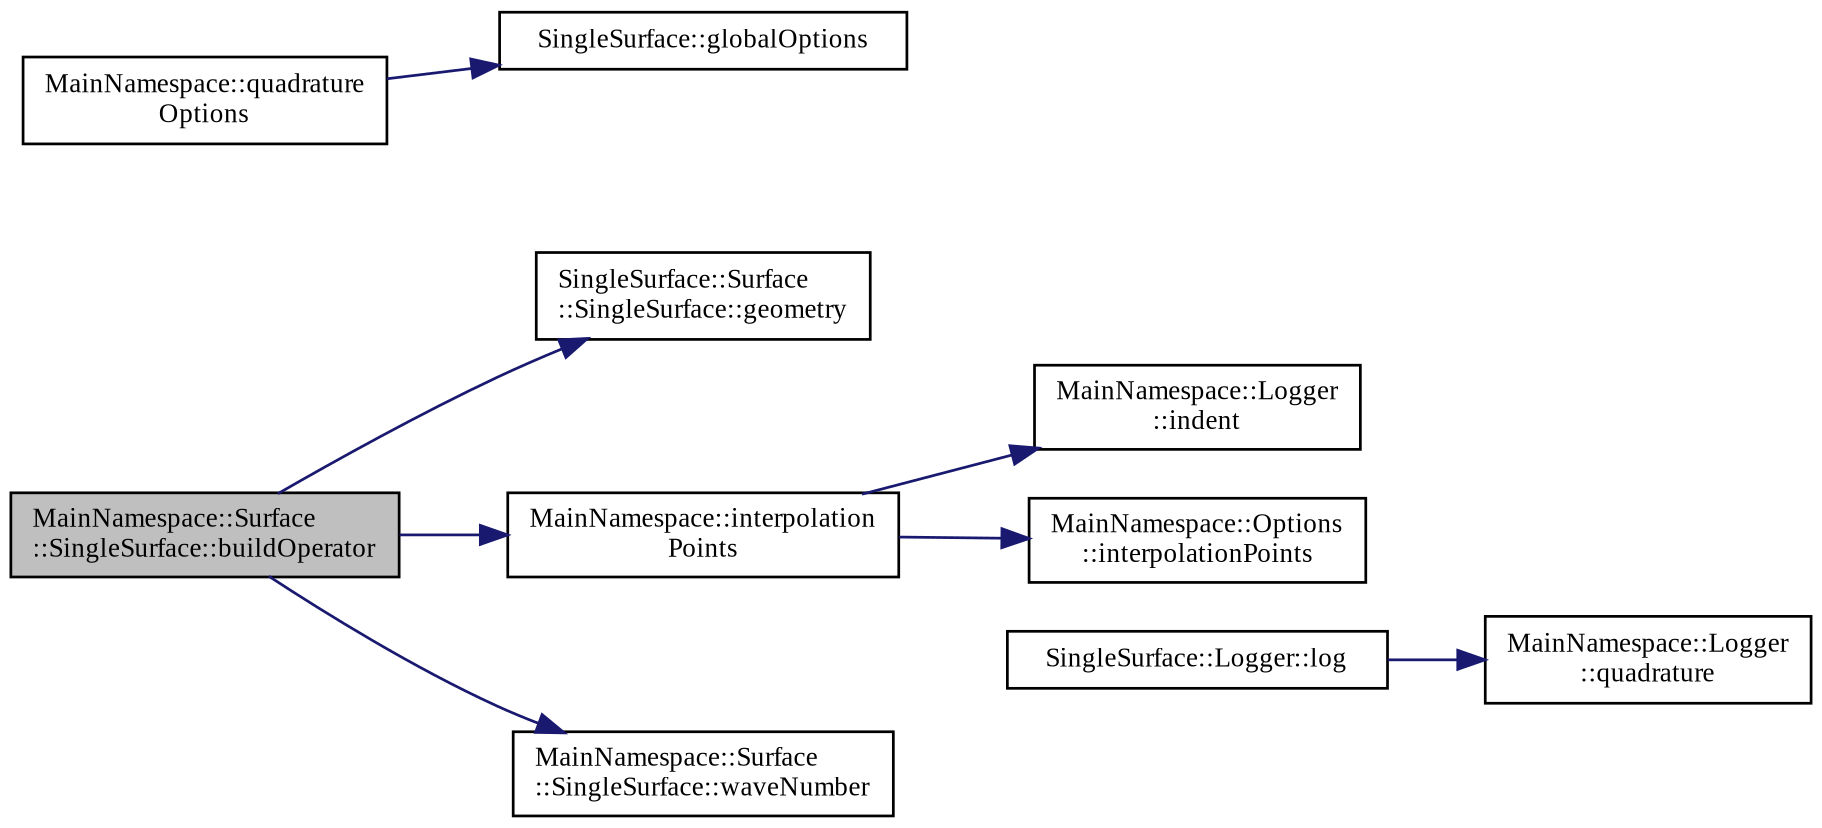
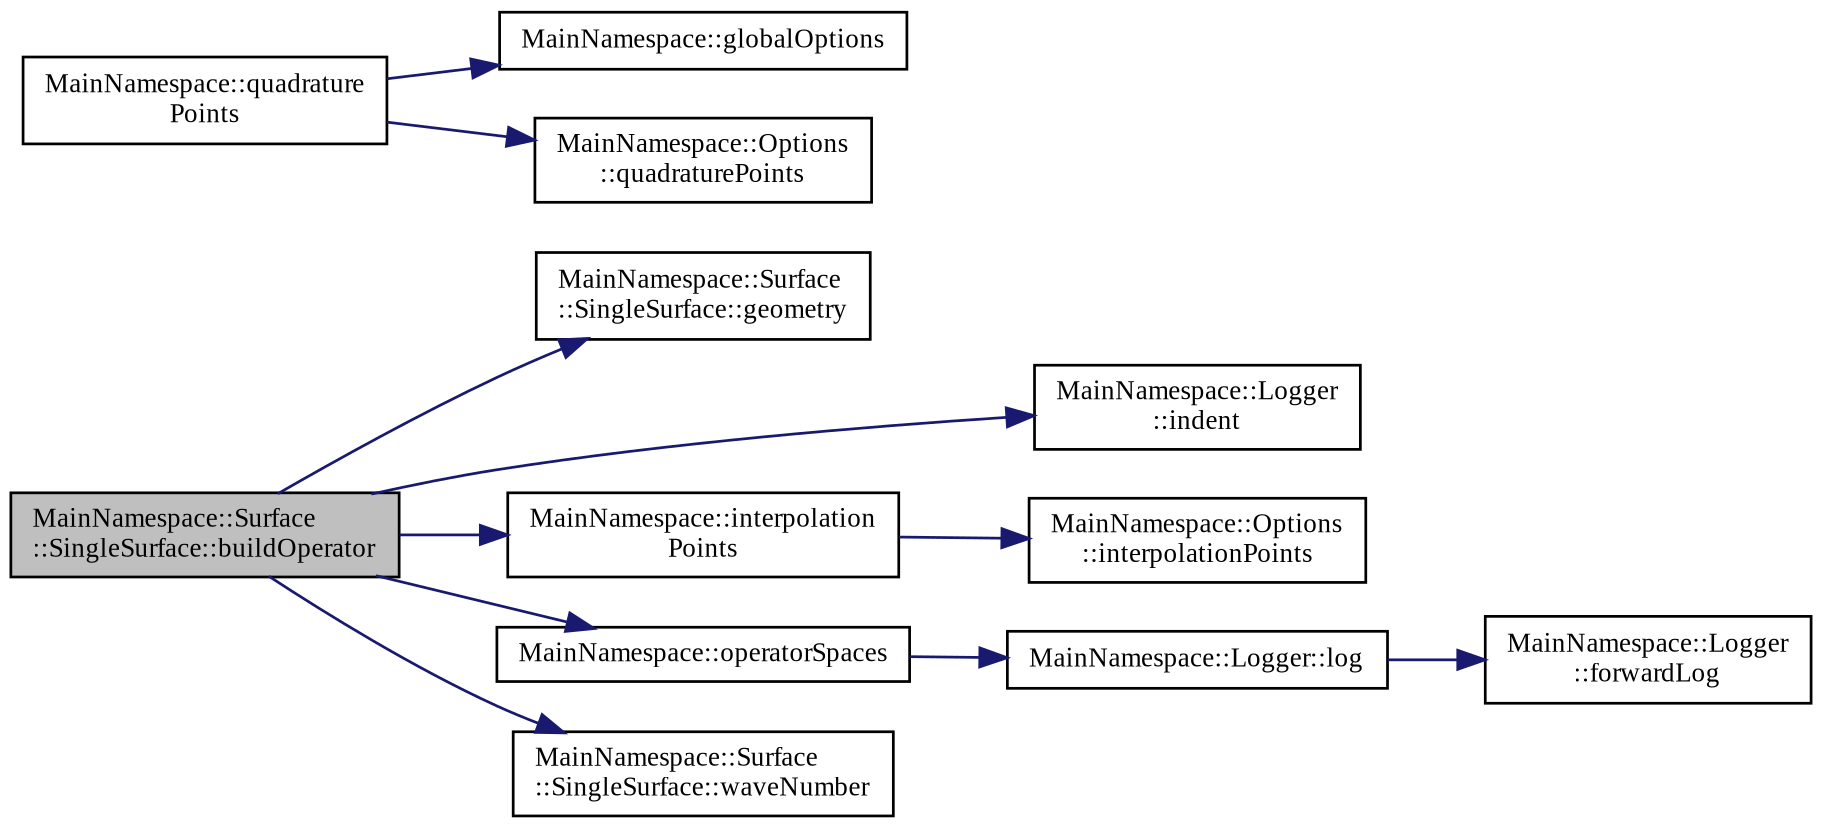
  digraph {
    fontname="Liberation Serif"
    rankdir=LR
    node [color=black fillcolor=white fontname="Liberation Serif" fontsize=10 shape=record style=filled]
    edge [color=midnightblue fontname="Liberation Serif" fontsize=10 labelfontname=Helvetica labelfontsize=10 style=solid]
    n1 [fillcolor=grey75 fontcolor=black height=0.2 label="MainNamespace::Surface\l::SingleSurface::buildOperator" width=0.4]
-   n2 [height=0.2 label="SingleSurface::Surface\l::SingleSurface::geometry" width=0.4]
+   n2 [height=0.2 label="MainNamespace::Surface\l::SingleSurface::geometry" width=0.4]
    n3 [height=0.2 label="MainNamespace::Logger\l::indent" width=0.4]
    n4 [height=0.2 label="MainNamespace::interpolation\lPoints" width=0.4]
+   n5 [height=0.2 label="MainNamespace::operatorSpaces" width=0.4]
    n6 [height=0.2 label="MainNamespace::Surface\l::SingleSurface::waveNumber" width=0.4]
    n7 [height=0.2 label="MainNamespace::Options\l::interpolationPoints" width=0.4]
-   n8 [height=0.2 label="SingleSurface::Logger::log" width=0.4]
-   n9 [height=0.2 label="MainNamespace::quadrature\lOptions" width=0.4]
-   n10 [height=0.2 label="SingleSurface::globalOptions" width=0.4]
-   n12 [height=0.2 label="MainNamespace::Logger\l::quadrature" width=0.4]
+   n8 [height=0.2 label="MainNamespace::Logger::log" width=0.4]
+   n9 [height=0.2 label="MainNamespace::quadrature\lPoints" width=0.4]
+   n10 [height=0.2 label="MainNamespace::globalOptions" width=0.4]
+   n11 [height=0.2 label="MainNamespace::Options\l::quadraturePoints" width=0.4]
+   n12 [height=0.2 label="MainNamespace::Logger\l::forwardLog" width=0.4]
    n1 -> n2
-   n4 -> n3
+   n1 -> n3
    n1 -> n4
+   n1 -> n5
    n1 -> n6
    n4 -> n7
+   n5 -> n8
    n8 -> n12
    n9 -> n10
+   n9 -> n11
  }
